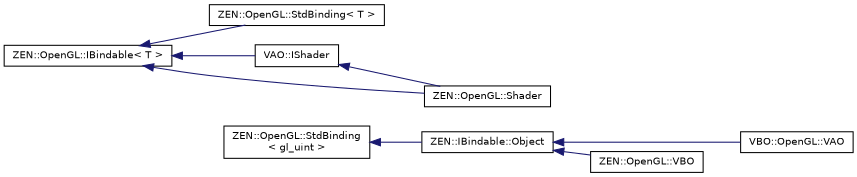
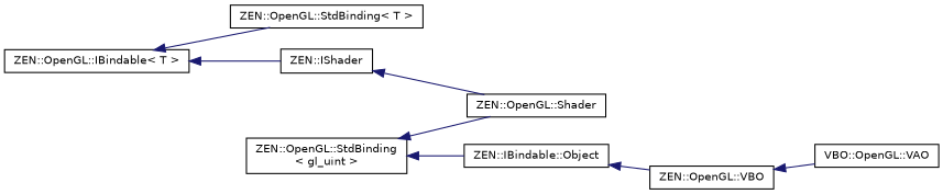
  digraph {
    rankdir=LR
    node [color=black fillcolor=white fontname=Helvetica fontsize=10 shape=record style=filled]
    edge [color=midnightblue dir=back fontname=Helvetica fontsize=10 labelfontname=Helvetica labelfontsize=10 style=solid]
    n1 [height=0.2 label="ZEN::OpenGL::IBindable\< T \>" width=0.4]
    n2 [height=0.2 label="ZEN::OpenGL::StdBinding\< T \>" width=0.4]
-   n3 [height=0.2 label="VAO::IShader" width=0.4]
+   n3 [height=0.2 label="ZEN::IShader" width=0.4]
    n4 [height=0.2 label="ZEN::OpenGL::StdBinding\l\< gl_uint \>" width=0.4]
    n5 [height=0.2 label="ZEN::IBindable::Object" width=0.4]
    n6 [height=0.2 label="ZEN::OpenGL::Shader" width=0.4]
    n7 [height=0.2 label="VBO::OpenGL::VAO" width=0.4]
    n8 [height=0.2 label="ZEN::OpenGL::VBO" width=0.4]
    n1 -> n2
    n1 -> n3
    n3 -> n6
    n4 -> n5
-   n1 -> n6
-   n5 -> n7
+   n4 -> n6
+   n8 -> n7
    n5 -> n8
  }
